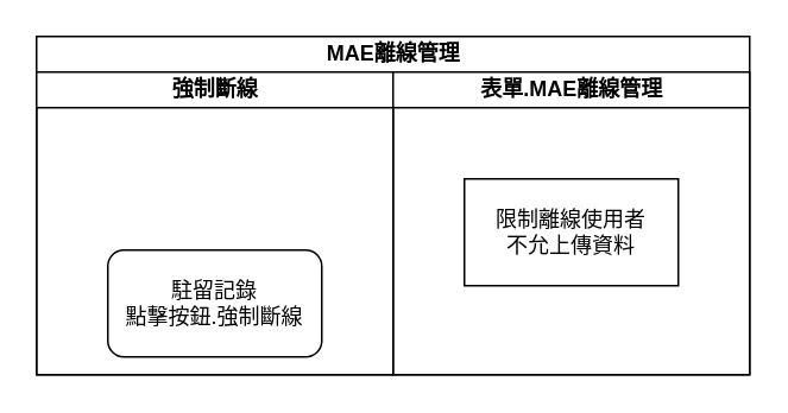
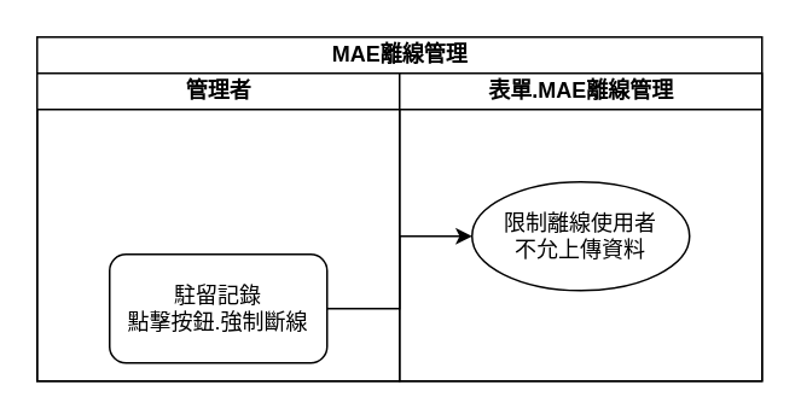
  <mxCell id="0" />
  <mxCell id="1" parent="0" />
  <mxCell id="2" value="MAE離線管理" style="swimlane;html=1;childLayout=stackLayout;resizeParent=1;resizeParentMax=0;startSize=20;" parent="1" vertex="1"><mxGeometry x="20" y="20" width="400" height="190" as="geometry" /></mxCell>
- <mxCell id="3" value="強制斷線" style="swimlane;html=1;startSize=20;" parent="2" vertex="1"><mxGeometry y="20" width="200" height="170" as="geometry" /></mxCell>
+ <mxCell id="3" value="管理者" style="swimlane;html=1;startSize=20;" parent="2" vertex="1"><mxGeometry y="20" width="200" height="170" as="geometry" /></mxCell>
  <mxCell id="4" value="駐留記錄&lt;br&gt;點擊按鈕.強制斷線" style="rounded=1;whiteSpace=wrap;html=1;" parent="3" vertex="1"><mxGeometry x="40" y="100" width="120" height="60" as="geometry" /></mxCell>
  <mxCell id="5" value="表單.MAE離線管理" style="swimlane;html=1;startSize=20;" parent="2" vertex="1"><mxGeometry x="200" y="20" width="200" height="170" as="geometry" /></mxCell>
- <mxCell id="6" value="限制離線使用者&lt;br&gt;不允上傳資料" style="rounded=0;whiteSpace=wrap;html=1;" parent="5" vertex="1"><mxGeometry x="40" y="60" width="120" height="60" as="geometry" /></mxCell>
+ <mxCell id="6" value="限制離線使用者&lt;br&gt;不允上傳資料" style="ellipse;whiteSpace=wrap;html=1;" parent="5" vertex="1"><mxGeometry x="40" y="60" width="120" height="60" as="geometry" /></mxCell>
+ <mxCell id="7" style="edgeStyle=orthogonalEdgeStyle;rounded=0;orthogonalLoop=1;jettySize=auto;html=1;exitX=1;exitY=0.5;exitDx=0;exitDy=0;entryX=0;entryY=0.5;entryDx=0;entryDy=0;" parent="2" source="4" target="6" edge="1"><mxGeometry relative="1" as="geometry" /></mxCell>
